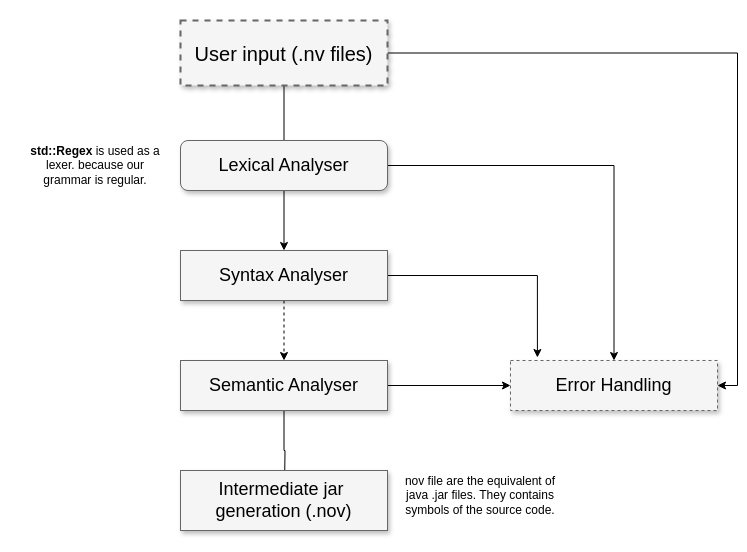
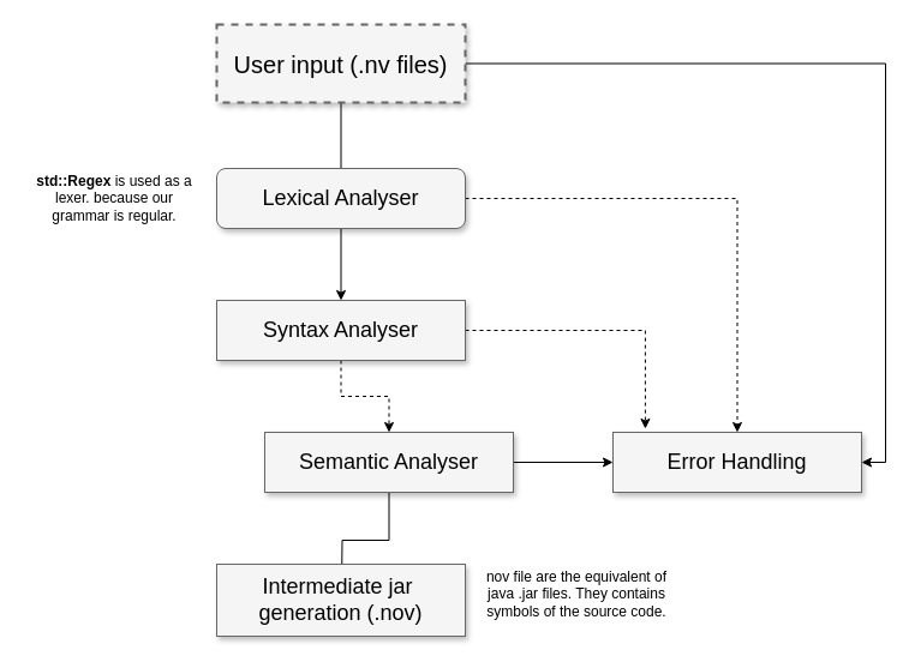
  <mxCell id="0" style=";html=1;" />
  <mxCell id="1" style=";html=1;" parent="0" />
  <mxCell id="2" style="edgeStyle=orthogonalEdgeStyle;rounded=0;orthogonalLoop=1;jettySize=auto;html=1;exitX=1;exitY=0.5;exitDx=0;exitDy=0;entryX=1;entryY=0.5;entryDx=0;entryDy=0;" edge="1" parent="1" source="4" target="8"><mxGeometry relative="1" as="geometry"><mxPoint x="760" y="420" as="targetPoint" /></mxGeometry></mxCell>
  <mxCell id="3" style="edgeStyle=orthogonalEdgeStyle;rounded=0;orthogonalLoop=1;jettySize=auto;html=1;entryX=0.5;entryY=0;entryDx=0;entryDy=0;" edge="1" parent="1" source="4" target="7"><mxGeometry relative="1" as="geometry" /></mxCell>
  <mxCell id="4" value="User input (.nv files)" style="whiteSpace=wrap;html=1;shadow=1;fontSize=20;fillColor=#f5f5f5;strokeColor=#666666;strokeWidth=2;dashed=1;" parent="1" vertex="1"><mxGeometry x="180" y="20" width="207" height="65" as="geometry" /></mxCell>
  <mxCell id="5" style="edgeStyle=orthogonalEdgeStyle;rounded=0;orthogonalLoop=1;jettySize=auto;html=1;exitX=0.5;exitY=1;exitDx=0;exitDy=0;dashed=1;" edge="1" parent="1" source="7" target="11"><mxGeometry relative="1" as="geometry" /></mxCell>
- <mxCell id="6" style="edgeStyle=orthogonalEdgeStyle;rounded=0;orthogonalLoop=1;jettySize=auto;html=1;entryX=0.13;entryY=-0.06;entryDx=0;entryDy=0;entryPerimeter=0;" edge="1" parent="1" source="7" target="8"><mxGeometry relative="1" as="geometry" /></mxCell>
+ <mxCell id="6" style="edgeStyle=orthogonalEdgeStyle;rounded=0;orthogonalLoop=1;jettySize=auto;html=1;entryX=0.13;entryY=-0.06;entryDx=0;entryDy=0;entryPerimeter=0;dashed=1;" edge="1" parent="1" source="7" target="8"><mxGeometry relative="1" as="geometry" /></mxCell>
  <mxCell id="7" value="Syntax Analyser " style="whiteSpace=wrap;html=1;shadow=1;fontSize=18;fillColor=#f5f5f5;strokeColor=#666666;" parent="1" vertex="1"><mxGeometry x="180" y="250" width="207" height="50" as="geometry" /></mxCell>
- <mxCell id="8" value="&lt;div&gt;Error Handling&lt;br&gt;&lt;/div&gt;" style="whiteSpace=wrap;html=1;shadow=1;fontSize=18;fillColor=#f5f5f5;strokeColor=#666666;dashed=1;" vertex="1" parent="1"><mxGeometry x="510" y="360" width="207" height="50" as="geometry" /></mxCell>
+ <mxCell id="8" value="&lt;div&gt;Error Handling&lt;br&gt;&lt;/div&gt;" style="whiteSpace=wrap;html=1;shadow=1;fontSize=18;fillColor=#f5f5f5;strokeColor=#666666;" vertex="1" parent="1"><mxGeometry x="510" y="360" width="207" height="50" as="geometry" /></mxCell>
  <mxCell id="9" style="edgeStyle=orthogonalEdgeStyle;rounded=0;orthogonalLoop=1;jettySize=auto;html=1;" edge="1" parent="1" source="11"><mxGeometry relative="1" as="geometry"><mxPoint x="284" y="490" as="targetPoint" /></mxGeometry></mxCell>
  <mxCell id="10" style="edgeStyle=orthogonalEdgeStyle;rounded=0;orthogonalLoop=1;jettySize=auto;html=1;exitX=1;exitY=0.5;exitDx=0;exitDy=0;entryX=0;entryY=0.5;entryDx=0;entryDy=0;" edge="1" parent="1" source="11" target="8"><mxGeometry relative="1" as="geometry" /></mxCell>
- <mxCell id="11" value="Semantic Analyser " style="whiteSpace=wrap;html=1;shadow=1;fontSize=18;fillColor=#f5f5f5;strokeColor=#666666;" vertex="1" parent="1"><mxGeometry x="180" y="360" width="207" height="50" as="geometry" /></mxCell>
+ <mxCell id="11" value="Semantic Analyser " style="whiteSpace=wrap;html=1;shadow=1;fontSize=18;fillColor=#f5f5f5;strokeColor=#666666;" vertex="1" parent="1"><mxGeometry x="220" y="360" width="207" height="50" as="geometry" /></mxCell>
  <mxCell id="12" value="Intermediate jar&amp;nbsp; generation (.nov)" style="whiteSpace=wrap;html=1;shadow=1;fontSize=18;fillColor=#f5f5f5;strokeColor=#666666;" vertex="1" parent="1"><mxGeometry x="180" y="470" width="207" height="60" as="geometry" /></mxCell>
- <mxCell id="13" style="edgeStyle=orthogonalEdgeStyle;rounded=0;orthogonalLoop=1;jettySize=auto;html=1;exitX=1;exitY=0.5;exitDx=0;exitDy=0;entryX=0.5;entryY=0;entryDx=0;entryDy=0;" edge="1" parent="1" source="14" target="8"><mxGeometry relative="1" as="geometry" /></mxCell>
+ <mxCell id="13" style="edgeStyle=orthogonalEdgeStyle;rounded=0;orthogonalLoop=1;jettySize=auto;html=1;exitX=1;exitY=0.5;exitDx=0;exitDy=0;entryX=0.5;entryY=0;entryDx=0;entryDy=0;dashed=1;" edge="1" parent="1" source="14" target="8"><mxGeometry relative="1" as="geometry" /></mxCell>
  <mxCell id="14" value="Lexical Analyser" style="whiteSpace=wrap;html=1;shadow=1;fontSize=18;fillColor=#f5f5f5;strokeColor=#666666;rounded=1;" vertex="1" parent="1"><mxGeometry x="180" y="140" width="207" height="50" as="geometry" /></mxCell>
  <mxCell id="15" value="nov file are the equivalent of java .jar files. They contains symbols of the source code." style="text;html=1;strokeColor=none;fillColor=none;align=center;verticalAlign=middle;whiteSpace=wrap;rounded=0;" vertex="1" parent="1"><mxGeometry x="400" y="475" width="160" height="40" as="geometry" /></mxCell>
  <mxCell id="16" value="&lt;b&gt;std::Regex&lt;/b&gt; is used as a lexer. because our grammar is regular." style="text;html=1;strokeColor=none;fillColor=none;align=center;verticalAlign=middle;whiteSpace=wrap;rounded=0;" vertex="1" parent="1"><mxGeometry x="20" y="152.5" width="150" height="25" as="geometry" /></mxCell>
